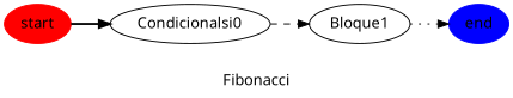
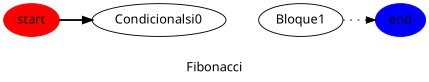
  digraph {
    label=Fibonacci
    rankdir=LR
    fontname="Noto Sans"
    node [fontname="Noto Sans"]
    edge [fontname="Noto Sans"]
    Condicionalsi0
    Bloque1
    end [color=blue style=filled]
    start [color=red style=filled]
-   Condicionalsi0 -> Bloque1 [style=dashed]
    Bloque1 -> end [style=dotted]
    start -> Condicionalsi0 [style=bold]
  }
